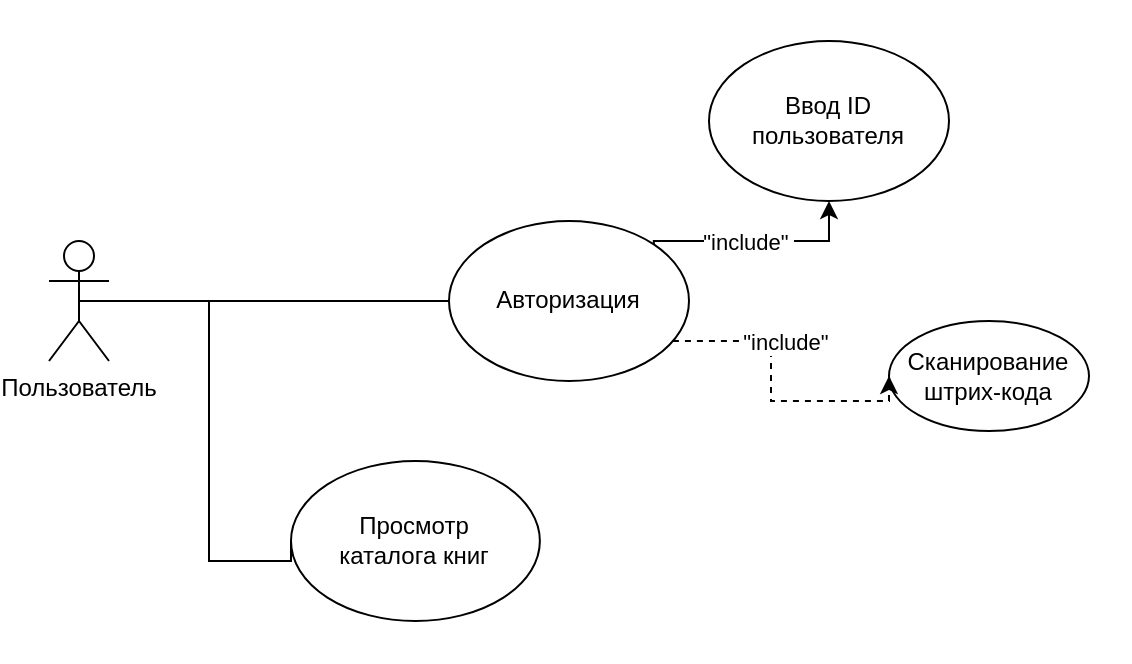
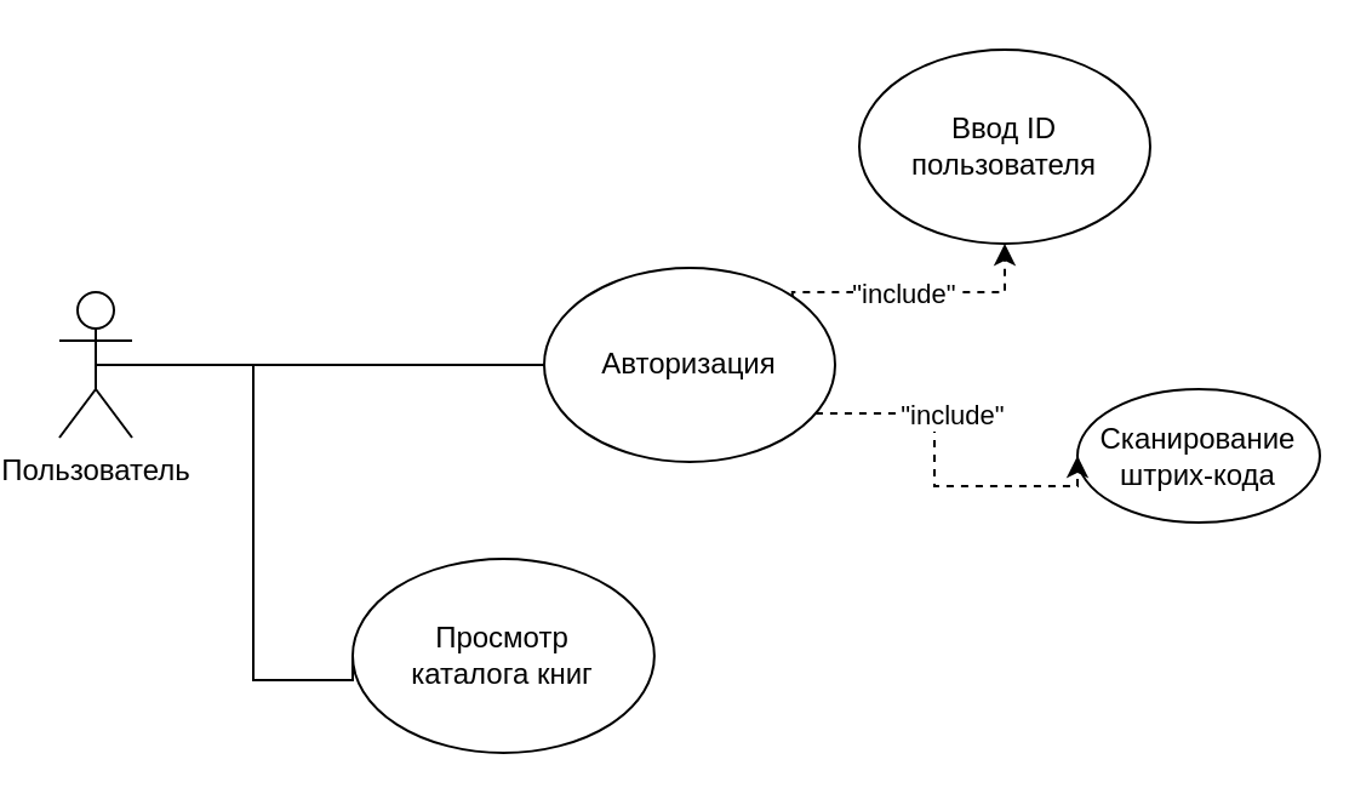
  <mxCell id="0" />
  <mxCell id="1" parent="0" />
  <mxCell id="2" style="edgeStyle=orthogonalEdgeStyle;rounded=0;orthogonalLoop=1;jettySize=auto;html=1;entryX=0;entryY=0.5;entryDx=0;entryDy=0;endArrow=none;endFill=0;exitX=0.5;exitY=0.5;exitDx=0;exitDy=0;exitPerimeter=0;" parent="1" source="4" target="11" edge="1"><mxGeometry relative="1" as="geometry"><Array as="points"><mxPoint x="170" y="150" /><mxPoint x="170" y="150" /></Array></mxGeometry></mxCell>
  <mxCell id="3" style="edgeStyle=orthogonalEdgeStyle;rounded=0;orthogonalLoop=1;jettySize=auto;html=1;entryX=0;entryY=0.5;entryDx=0;entryDy=0;exitX=0.5;exitY=0.5;exitDx=0;exitDy=0;exitPerimeter=0;endArrow=none;endFill=0;" parent="1" source="4" target="12" edge="1"><mxGeometry relative="1" as="geometry"><Array as="points"><mxPoint x="100" y="150" /><mxPoint x="100" y="280" /></Array></mxGeometry></mxCell>
  <mxCell id="4" value="Пользователь" style="shape=umlActor;verticalLabelPosition=bottom;verticalAlign=top;html=1;outlineConnect=0;" parent="1" vertex="1"><mxGeometry x="20" y="120" width="30" height="60" as="geometry" /></mxCell>
  <mxCell id="5" value="Ввод ID пользователя" style="ellipse;whiteSpace=wrap;html=1;" parent="1" vertex="1"><mxGeometry x="350" y="20" width="120" height="80" as="geometry" /></mxCell>
  <mxCell id="6" value="Сканирование штрих-кода " style="ellipse;whiteSpace=wrap;html=1;" parent="1" vertex="1"><mxGeometry x="440" y="160" width="100" height="55" as="geometry" /></mxCell>
- <mxCell id="7" style="edgeStyle=orthogonalEdgeStyle;rounded=0;orthogonalLoop=1;jettySize=auto;html=1;exitX=1;exitY=0;exitDx=0;exitDy=0;entryX=0.5;entryY=1;entryDx=0;entryDy=0;dashed=0;" parent="1" source="11" target="5" edge="1"><mxGeometry relative="1" as="geometry"><Array as="points"><mxPoint x="322" y="120" /><mxPoint x="410" y="120" /></Array></mxGeometry></mxCell>
+ <mxCell id="7" style="edgeStyle=orthogonalEdgeStyle;rounded=0;orthogonalLoop=1;jettySize=auto;html=1;exitX=1;exitY=0;exitDx=0;exitDy=0;entryX=0.5;entryY=1;entryDx=0;entryDy=0;dashed=1;" parent="1" source="11" target="5" edge="1"><mxGeometry relative="1" as="geometry"><Array as="points"><mxPoint x="322" y="120" /><mxPoint x="410" y="120" /></Array></mxGeometry></mxCell>
  <mxCell id="8" value="&quot;include&quot;&amp;nbsp;" style="edgeLabel;html=1;align=center;verticalAlign=middle;resizable=0;points=[];" parent="7" vertex="1" connectable="0"><mxGeometry x="0.092" y="-3" relative="1" as="geometry"><mxPoint x="-11" y="-3" as="offset" /></mxGeometry></mxCell>
  <mxCell id="9" style="edgeStyle=orthogonalEdgeStyle;rounded=0;orthogonalLoop=1;jettySize=auto;html=1;entryX=0;entryY=0.5;entryDx=0;entryDy=0;dashed=1;" parent="1" source="11" target="6" edge="1"><mxGeometry relative="1" as="geometry"><mxPoint x="320" y="240" as="sourcePoint" /><Array as="points"><mxPoint x="381" y="170" /><mxPoint x="381" y="200" /></Array></mxGeometry></mxCell>
  <mxCell id="10" value="&quot;include&quot;&amp;nbsp;" style="edgeLabel;html=1;align=center;verticalAlign=middle;resizable=0;points=[];" parent="9" vertex="1" connectable="0"><mxGeometry x="-0.402" y="3" relative="1" as="geometry"><mxPoint x="13" y="3" as="offset" /></mxGeometry></mxCell>
  <mxCell id="11" value="Авторизация" style="ellipse;whiteSpace=wrap;html=1;" parent="1" vertex="1"><mxGeometry x="220" y="110" width="120" height="80" as="geometry" /></mxCell>
  <mxCell id="12" value="Просмотр&lt;br&gt;каталога книг" style="ellipse;whiteSpace=wrap;html=1;" parent="1" vertex="1"><mxGeometry x="141" y="230" width="124.44" height="80" as="geometry" /></mxCell>
